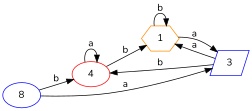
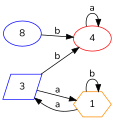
  digraph {
    d2tdocpreamble="\usetikzlibrary{automata}"
    d2tfigpreamble="\tikzstyle{every state}= [ draw=blue!50,very thick,fill=blue!20]  \tikzstyle{auto}= [fill=white]"
    fontname=Nunito
    rankdir=LR
    ranksep=0.5
    node [color=blue fontname=Nunito shape=ellipse style=state]
    edge [fontname=Nunito lblstyle=auto topath="bend right"]
    n1 [label=8 style="state, accepting"]
    n2 [color=red label=4]
    n3 [label=3 shape=parallelogram style="state, initial"]
    n4 [color=darkorange label=1 shape=hexagon]
    n1 -> n2 [label=b]
-   n1 -> n3 [label=a]
    n2 -> n2 [label=a topath="loop above"]
-   n2 -> n4 [label=b]
    n3 -> n2 [label=b]
    n3 -> n4 [label=a]
    n4 -> n3 [label=a]
    n4 -> n4 [label=b topath="loop above"]
  }
